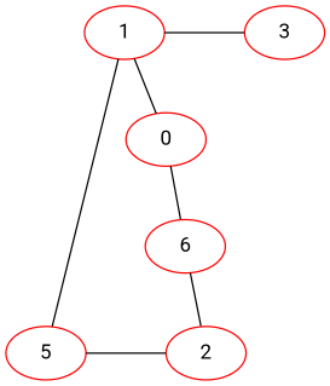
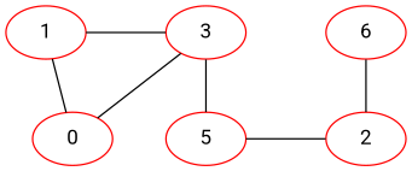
  graph {
    fontname=Roboto
    node [color=red fontname=Roboto]
    edge [fontname=Roboto]
    1
    3
    2
    5
    n5 [label=0]
    6
    subgraph sub_1 {
      rank=same
      1
      3
    }
    subgraph sub_2 {
      rank=same
      2
      5
    }
    1 -- 3 [minlen=3]
-   1 -- 5
+   3 -- 5
    1 -- n5
    5 -- 2 [minlen=3]
-   n5 -- 6
+   n5 -- 3
    6 -- 2
  }
